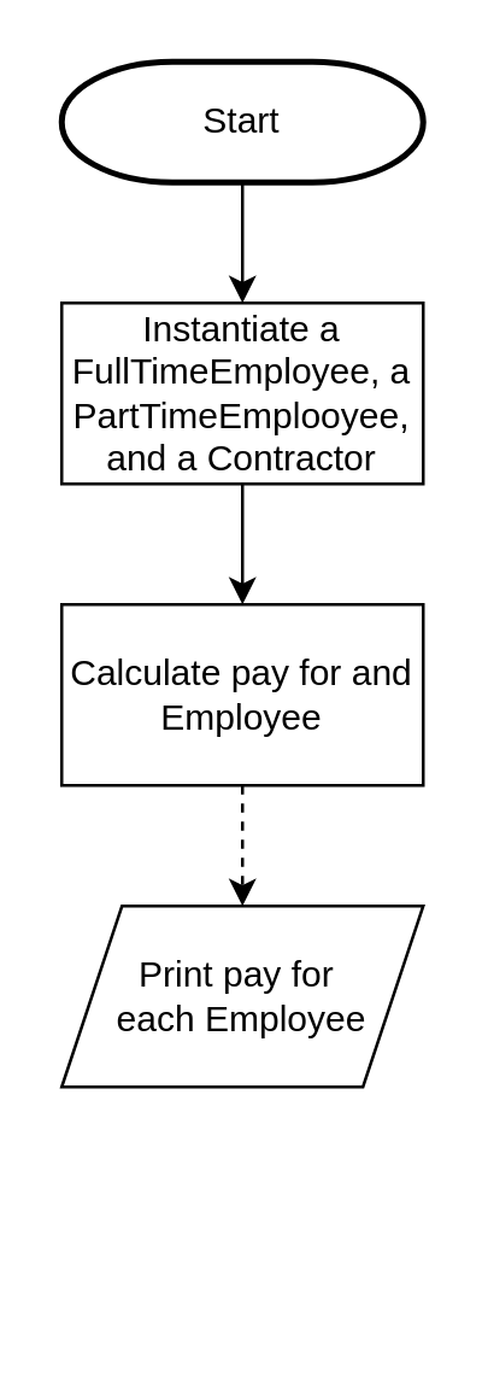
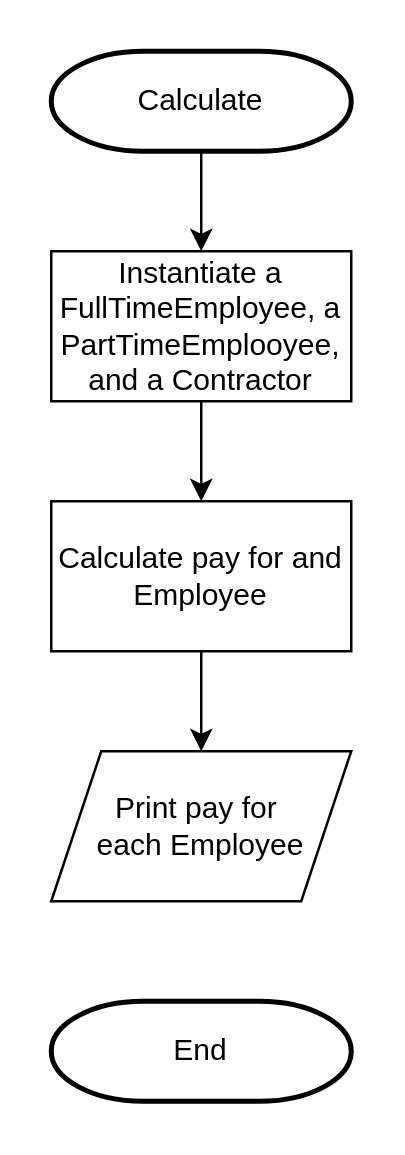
  <mxCell id="0" />
  <mxCell id="1" parent="0" />
  <mxCell id="2" value="" style="group" vertex="1" connectable="0" parent="1"><mxGeometry x="20" y="20" width="120" height="420" as="geometry" /></mxCell>
  <mxCell id="3" style="edgeStyle=orthogonalEdgeStyle;rounded=0;orthogonalLoop=1;jettySize=auto;html=1;exitX=0.5;exitY=1;exitDx=0;exitDy=0;exitPerimeter=0;entryX=0.5;entryY=0;entryDx=0;entryDy=0;" edge="1" parent="2" source="4" target="6"><mxGeometry relative="1" as="geometry" /></mxCell>
- <mxCell id="4" value="Start" style="strokeWidth=2;html=1;shape=mxgraph.flowchart.terminator;whiteSpace=wrap;" vertex="1" parent="2"><mxGeometry width="120" height="40" as="geometry" /></mxCell>
+ <mxCell id="4" value="Calculate" style="strokeWidth=2;html=1;shape=mxgraph.flowchart.terminator;whiteSpace=wrap;" vertex="1" parent="2"><mxGeometry width="120" height="40" as="geometry" /></mxCell>
  <mxCell id="5" style="edgeStyle=orthogonalEdgeStyle;rounded=0;orthogonalLoop=1;jettySize=auto;html=1;exitX=0.5;exitY=1;exitDx=0;exitDy=0;entryX=0.5;entryY=0;entryDx=0;entryDy=0;" edge="1" parent="2" source="6" target="9"><mxGeometry relative="1" as="geometry"><mxPoint x="60" y="180" as="targetPoint" /></mxGeometry></mxCell>
  <mxCell id="6" value="Instantiate a FullTimeEmployee, a PartTimeEmplooyee, and a Contractor" style="rounded=0;whiteSpace=wrap;html=1;" vertex="1" parent="2"><mxGeometry y="80" width="120" height="60" as="geometry" /></mxCell>
- <mxCell id="8" style="edgeStyle=orthogonalEdgeStyle;rounded=0;orthogonalLoop=1;jettySize=auto;html=1;exitX=0.5;exitY=1;exitDx=0;exitDy=0;entryX=0.5;entryY=0;entryDx=0;entryDy=0;dashed=1;" edge="1" parent="2" source="9" target="10"><mxGeometry relative="1" as="geometry" /></mxCell>
+ <mxCell id="7" value="End" style="strokeWidth=2;html=1;shape=mxgraph.flowchart.terminator;whiteSpace=wrap;" vertex="1" parent="2"><mxGeometry y="380" width="120" height="40" as="geometry" /></mxCell>
+ <mxCell id="8" style="edgeStyle=orthogonalEdgeStyle;rounded=0;orthogonalLoop=1;jettySize=auto;html=1;exitX=0.5;exitY=1;exitDx=0;exitDy=0;entryX=0.5;entryY=0;entryDx=0;entryDy=0;" edge="1" parent="2" source="9" target="10"><mxGeometry relative="1" as="geometry" /></mxCell>
  <mxCell id="9" value="Calculate pay for and Employee" style="whiteSpace=wrap;html=1;" vertex="1" parent="2"><mxGeometry y="180" width="120" height="60" as="geometry" /></mxCell>
  <mxCell id="10" value="Print pay for&amp;nbsp;&lt;div&gt;each Employee&lt;/div&gt;" style="shape=parallelogram;perimeter=parallelogramPerimeter;whiteSpace=wrap;html=1;fixedSize=1;strokeColor=default;align=center;verticalAlign=middle;fontFamily=Helvetica;fontSize=12;fontColor=default;fillColor=default;" vertex="1" parent="2"><mxGeometry y="280" width="120" height="60" as="geometry" /></mxCell>
